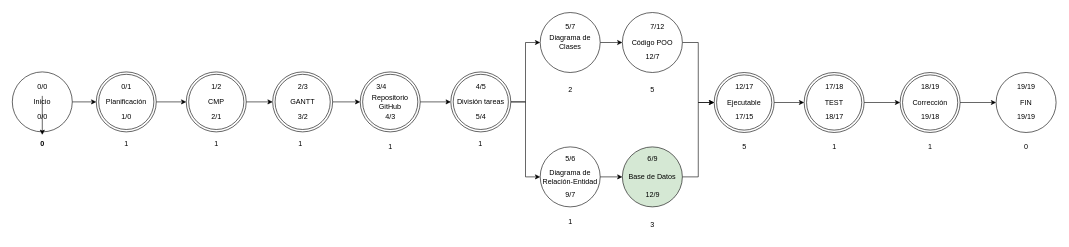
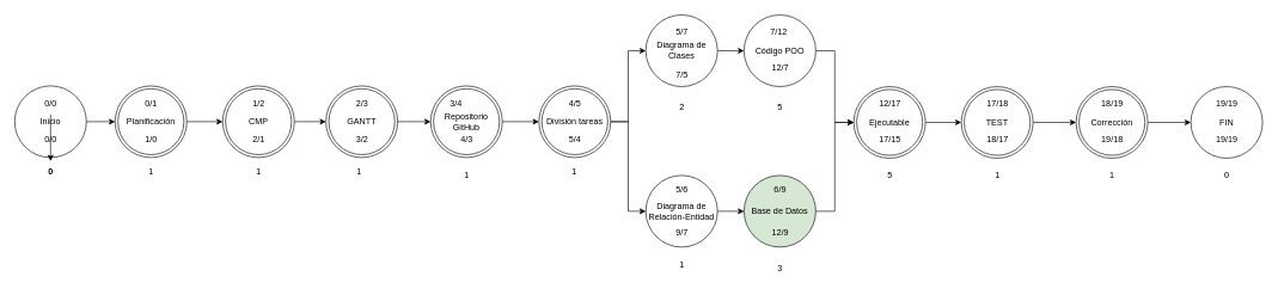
  <mxCell id="0" />
  <mxCell id="1" parent="0" />
  <mxCell id="2" style="edgeStyle=orthogonalEdgeStyle;rounded=0;orthogonalLoop=1;jettySize=auto;html=1;exitX=1;exitY=0.5;exitDx=0;exitDy=0;entryX=0;entryY=0.5;entryDx=0;entryDy=0;" edge="1" parent="1" source="3" target="5"><mxGeometry relative="1" as="geometry" /></mxCell>
  <mxCell id="3" value="Inicio" style="ellipse;whiteSpace=wrap;html=1;aspect=fixed;" vertex="1" parent="1"><mxGeometry x="20" y="119" width="100" height="100" as="geometry" /></mxCell>
  <mxCell id="4" style="edgeStyle=orthogonalEdgeStyle;rounded=0;orthogonalLoop=1;jettySize=auto;html=1;exitX=1;exitY=0.5;exitDx=0;exitDy=0;entryX=0;entryY=0.5;entryDx=0;entryDy=0;" edge="1" parent="1" source="5" target="7"><mxGeometry relative="1" as="geometry" /></mxCell>
  <mxCell id="5" value="Planificación" style="ellipse;shape=doubleEllipse;whiteSpace=wrap;html=1;aspect=fixed;" vertex="1" parent="1"><mxGeometry x="160" y="119" width="100" height="100" as="geometry" /></mxCell>
  <mxCell id="6" style="edgeStyle=orthogonalEdgeStyle;rounded=0;orthogonalLoop=1;jettySize=auto;html=1;exitX=1;exitY=0.5;exitDx=0;exitDy=0;entryX=0;entryY=0.5;entryDx=0;entryDy=0;" edge="1" parent="1" source="7" target="9"><mxGeometry relative="1" as="geometry" /></mxCell>
  <mxCell id="7" value="CMP" style="ellipse;shape=doubleEllipse;whiteSpace=wrap;html=1;aspect=fixed;" vertex="1" parent="1"><mxGeometry x="310" y="119" width="100" height="100" as="geometry" /></mxCell>
  <mxCell id="8" style="edgeStyle=orthogonalEdgeStyle;rounded=0;orthogonalLoop=1;jettySize=auto;html=1;exitX=1;exitY=0.5;exitDx=0;exitDy=0;" edge="1" parent="1" source="9" target="11"><mxGeometry relative="1" as="geometry" /></mxCell>
  <mxCell id="9" value="GANTT" style="ellipse;shape=doubleEllipse;whiteSpace=wrap;html=1;aspect=fixed;" vertex="1" parent="1"><mxGeometry x="454" y="119" width="100" height="100" as="geometry" /></mxCell>
  <mxCell id="10" style="edgeStyle=orthogonalEdgeStyle;rounded=0;orthogonalLoop=1;jettySize=auto;html=1;exitX=1;exitY=0.5;exitDx=0;exitDy=0;" edge="1" parent="1" source="11" target="29"><mxGeometry relative="1" as="geometry" /></mxCell>
  <mxCell id="11" value="Repositorio GitHub" style="ellipse;shape=doubleEllipse;whiteSpace=wrap;html=1;aspect=fixed;" vertex="1" parent="1"><mxGeometry x="600" y="119" width="100" height="100" as="geometry" /></mxCell>
  <mxCell id="12" style="edgeStyle=orthogonalEdgeStyle;rounded=0;orthogonalLoop=1;jettySize=auto;html=1;exitX=1;exitY=0.5;exitDx=0;exitDy=0;entryX=0;entryY=0.5;entryDx=0;entryDy=0;" edge="1" parent="1" source="13" target="19"><mxGeometry relative="1" as="geometry" /></mxCell>
  <mxCell id="13" value="Diagrama de Clases" style="ellipse;whiteSpace=wrap;html=1;aspect=fixed;" vertex="1" parent="1"><mxGeometry x="900" y="20" width="100" height="100" as="geometry" /></mxCell>
  <mxCell id="14" style="edgeStyle=orthogonalEdgeStyle;rounded=0;orthogonalLoop=1;jettySize=auto;html=1;exitX=1;exitY=0.5;exitDx=0;exitDy=0;entryX=0;entryY=0.5;entryDx=0;entryDy=0;" edge="1" parent="1" source="15" target="17"><mxGeometry relative="1" as="geometry" /></mxCell>
  <mxCell id="15" value="Diagrama de Relación-Entidad" style="ellipse;whiteSpace=wrap;html=1;aspect=fixed;" vertex="1" parent="1"><mxGeometry x="900" y="244" width="100" height="100" as="geometry" /></mxCell>
  <mxCell id="16" style="edgeStyle=orthogonalEdgeStyle;rounded=0;orthogonalLoop=1;jettySize=auto;html=1;exitX=1;exitY=0.5;exitDx=0;exitDy=0;entryX=0;entryY=0.5;entryDx=0;entryDy=0;" edge="1" parent="1" source="17" target="26"><mxGeometry relative="1" as="geometry" /></mxCell>
  <mxCell id="17" value="Base de Datos" style="ellipse;whiteSpace=wrap;html=1;aspect=fixed;fillColor=#d5e8d4;" vertex="1" parent="1"><mxGeometry x="1037" y="244" width="100" height="100" as="geometry" /></mxCell>
  <mxCell id="18" style="edgeStyle=orthogonalEdgeStyle;rounded=0;orthogonalLoop=1;jettySize=auto;html=1;exitX=1;exitY=0.5;exitDx=0;exitDy=0;" edge="1" parent="1" source="19" target="26"><mxGeometry relative="1" as="geometry" /></mxCell>
  <mxCell id="19" value="Código POO" style="ellipse;whiteSpace=wrap;html=1;aspect=fixed;" vertex="1" parent="1"><mxGeometry x="1037" y="20" width="100" height="100" as="geometry" /></mxCell>
  <mxCell id="20" value="FIN" style="ellipse;whiteSpace=wrap;html=1;aspect=fixed;" vertex="1" parent="1"><mxGeometry x="1660" y="120" width="100" height="100" as="geometry" /></mxCell>
  <mxCell id="21" style="edgeStyle=orthogonalEdgeStyle;rounded=0;orthogonalLoop=1;jettySize=auto;html=1;exitX=1;exitY=0.5;exitDx=0;exitDy=0;entryX=0;entryY=0.5;entryDx=0;entryDy=0;" edge="1" parent="1" source="22" target="24"><mxGeometry relative="1" as="geometry" /></mxCell>
  <mxCell id="22" value="TEST" style="ellipse;shape=doubleEllipse;whiteSpace=wrap;html=1;aspect=fixed;" vertex="1" parent="1"><mxGeometry x="1340" y="120" width="100" height="100" as="geometry" /></mxCell>
  <mxCell id="23" style="edgeStyle=orthogonalEdgeStyle;rounded=0;orthogonalLoop=1;jettySize=auto;html=1;exitX=1;exitY=0.5;exitDx=0;exitDy=0;entryX=0;entryY=0.5;entryDx=0;entryDy=0;" edge="1" parent="1" source="24" target="20"><mxGeometry relative="1" as="geometry" /></mxCell>
  <mxCell id="24" value="Corrección" style="ellipse;shape=doubleEllipse;whiteSpace=wrap;html=1;aspect=fixed;" vertex="1" parent="1"><mxGeometry x="1500" y="120" width="100" height="100" as="geometry" /></mxCell>
  <mxCell id="25" style="edgeStyle=orthogonalEdgeStyle;rounded=0;orthogonalLoop=1;jettySize=auto;html=1;exitX=1;exitY=0.5;exitDx=0;exitDy=0;entryX=0;entryY=0.5;entryDx=0;entryDy=0;" edge="1" parent="1" source="26" target="22"><mxGeometry relative="1" as="geometry" /></mxCell>
  <mxCell id="26" value="Ejecutable" style="ellipse;shape=doubleEllipse;whiteSpace=wrap;html=1;aspect=fixed;" vertex="1" parent="1"><mxGeometry x="1190" y="120" width="100" height="100" as="geometry" /></mxCell>
  <mxCell id="27" style="edgeStyle=orthogonalEdgeStyle;rounded=0;orthogonalLoop=1;jettySize=auto;html=1;exitX=1;exitY=0.5;exitDx=0;exitDy=0;entryX=0;entryY=0.5;entryDx=0;entryDy=0;" edge="1" parent="1" source="29" target="13"><mxGeometry relative="1" as="geometry" /></mxCell>
  <mxCell id="28" style="edgeStyle=orthogonalEdgeStyle;rounded=0;orthogonalLoop=1;jettySize=auto;html=1;exitX=1;exitY=0.5;exitDx=0;exitDy=0;entryX=0;entryY=0.5;entryDx=0;entryDy=0;" edge="1" parent="1" source="29" target="15"><mxGeometry relative="1" as="geometry" /></mxCell>
  <mxCell id="29" value="División tareas" style="ellipse;shape=doubleEllipse;whiteSpace=wrap;html=1;aspect=fixed;" vertex="1" parent="1"><mxGeometry x="751" y="119" width="100" height="100" as="geometry" /></mxCell>
  <mxCell id="30" value="" style="edgeStyle=orthogonalEdgeStyle;rounded=0;orthogonalLoop=1;jettySize=auto;html=1;" edge="1" parent="1" source="31" target="59"><mxGeometry relative="1" as="geometry" /></mxCell>
  <mxCell id="31" value="0/0" style="text;html=1;align=center;verticalAlign=middle;resizable=0;points=[];autosize=1;strokeColor=none;fillColor=none;" vertex="1" parent="1"><mxGeometry x="50" y="129" width="40" height="30" as="geometry" /></mxCell>
  <mxCell id="32" value="0/1" style="text;html=1;align=center;verticalAlign=middle;resizable=0;points=[];autosize=1;strokeColor=none;fillColor=none;" vertex="1" parent="1"><mxGeometry x="190" y="129" width="40" height="30" as="geometry" /></mxCell>
  <mxCell id="33" value="1/2" style="text;html=1;align=center;verticalAlign=middle;resizable=0;points=[];autosize=1;strokeColor=none;fillColor=none;" vertex="1" parent="1"><mxGeometry x="340" y="129" width="40" height="30" as="geometry" /></mxCell>
  <mxCell id="34" value="2/3" style="text;html=1;align=center;verticalAlign=middle;resizable=0;points=[];autosize=1;strokeColor=none;fillColor=none;" vertex="1" parent="1"><mxGeometry x="484" y="129" width="40" height="30" as="geometry" /></mxCell>
  <mxCell id="35" value="3/4" style="text;html=1;align=center;verticalAlign=middle;resizable=0;points=[];autosize=1;strokeColor=none;fillColor=none;" vertex="1" parent="1"><mxGeometry x="615" y="129" width="40" height="30" as="geometry" /></mxCell>
  <mxCell id="36" value="4/5" style="text;html=1;align=center;verticalAlign=middle;resizable=0;points=[];autosize=1;strokeColor=none;fillColor=none;" vertex="1" parent="1"><mxGeometry x="781" y="129" width="40" height="30" as="geometry" /></mxCell>
  <mxCell id="37" value="5/7" style="text;html=1;align=center;verticalAlign=middle;resizable=0;points=[];autosize=1;strokeColor=none;fillColor=none;" vertex="1" parent="1"><mxGeometry x="930" y="29" width="40" height="30" as="geometry" /></mxCell>
  <mxCell id="38" value="5/6" style="text;html=1;align=center;verticalAlign=middle;resizable=0;points=[];autosize=1;strokeColor=none;fillColor=none;" vertex="1" parent="1"><mxGeometry x="930" y="249" width="40" height="30" as="geometry" /></mxCell>
- <mxCell id="39" value="7/12" style="text;html=1;align=center;verticalAlign=middle;resizable=0;points=[];autosize=1;strokeColor=none;fillColor=none;" vertex="1" parent="1"><mxGeometry x="1070" y="29" width="50" height="30" as="geometry" /></mxCell>
+ <mxCell id="39" value="7/12" style="text;html=1;align=center;verticalAlign=middle;resizable=0;points=[];autosize=1;strokeColor=none;fillColor=none;" vertex="1" parent="1"><mxGeometry x="1060" y="29" width="50" height="30" as="geometry" /></mxCell>
  <mxCell id="40" value="6/9" style="text;html=1;align=center;verticalAlign=middle;resizable=0;points=[];autosize=1;strokeColor=none;fillColor=none;" vertex="1" parent="1"><mxGeometry x="1067" y="249" width="40" height="30" as="geometry" /></mxCell>
  <mxCell id="41" value="12/17" style="text;html=1;align=center;verticalAlign=middle;resizable=0;points=[];autosize=1;strokeColor=none;fillColor=none;" vertex="1" parent="1"><mxGeometry x="1215" y="129" width="50" height="30" as="geometry" /></mxCell>
  <mxCell id="42" value="17/18" style="text;html=1;align=center;verticalAlign=middle;resizable=0;points=[];autosize=1;strokeColor=none;fillColor=none;" vertex="1" parent="1"><mxGeometry x="1365" y="129" width="50" height="30" as="geometry" /></mxCell>
  <mxCell id="43" value="18/19" style="text;html=1;align=center;verticalAlign=middle;resizable=0;points=[];autosize=1;strokeColor=none;fillColor=none;" vertex="1" parent="1"><mxGeometry x="1525" y="129" width="50" height="30" as="geometry" /></mxCell>
  <mxCell id="44" value="19/19" style="text;html=1;align=center;verticalAlign=middle;resizable=0;points=[];autosize=1;strokeColor=none;fillColor=none;" vertex="1" parent="1"><mxGeometry x="1685" y="129" width="50" height="30" as="geometry" /></mxCell>
  <mxCell id="45" value="19/19" style="text;html=1;align=center;verticalAlign=middle;resizable=0;points=[];autosize=1;strokeColor=none;fillColor=none;" vertex="1" parent="1"><mxGeometry x="1685" y="179" width="50" height="30" as="geometry" /></mxCell>
  <mxCell id="46" value="19/18" style="text;html=1;align=center;verticalAlign=middle;resizable=0;points=[];autosize=1;strokeColor=none;fillColor=none;" vertex="1" parent="1"><mxGeometry x="1525" y="179" width="50" height="30" as="geometry" /></mxCell>
  <mxCell id="47" value="18/17" style="text;html=1;align=center;verticalAlign=middle;resizable=0;points=[];autosize=1;strokeColor=none;fillColor=none;" vertex="1" parent="1"><mxGeometry x="1365" y="179" width="50" height="30" as="geometry" /></mxCell>
  <mxCell id="48" value="17/15" style="text;html=1;align=center;verticalAlign=middle;resizable=0;points=[];autosize=1;strokeColor=none;fillColor=none;" vertex="1" parent="1"><mxGeometry x="1215" y="179" width="50" height="30" as="geometry" /></mxCell>
  <mxCell id="49" value="12/7" style="text;html=1;align=center;verticalAlign=middle;resizable=0;points=[];autosize=1;strokeColor=none;fillColor=none;" vertex="1" parent="1"><mxGeometry x="1062" y="79" width="50" height="30" as="geometry" /></mxCell>
  <mxCell id="50" value="12/9" style="text;html=1;align=center;verticalAlign=middle;resizable=0;points=[];autosize=1;strokeColor=none;fillColor=none;" vertex="1" parent="1"><mxGeometry x="1062" y="309" width="50" height="30" as="geometry" /></mxCell>
+ <mxCell id="51" value="7/5" style="text;html=1;align=center;verticalAlign=middle;resizable=0;points=[];autosize=1;strokeColor=none;fillColor=none;" vertex="1" parent="1"><mxGeometry x="930" y="89" width="40" height="30" as="geometry" /></mxCell>
  <mxCell id="52" value="9/7" style="text;html=1;align=center;verticalAlign=middle;resizable=0;points=[];autosize=1;strokeColor=none;fillColor=none;" vertex="1" parent="1"><mxGeometry x="930" y="309" width="40" height="30" as="geometry" /></mxCell>
  <mxCell id="53" value="5/4" style="text;html=1;align=center;verticalAlign=middle;resizable=0;points=[];autosize=1;strokeColor=none;fillColor=none;" vertex="1" parent="1"><mxGeometry x="781" y="179" width="40" height="30" as="geometry" /></mxCell>
  <mxCell id="54" value="4/3" style="text;html=1;align=center;verticalAlign=middle;resizable=0;points=[];autosize=1;strokeColor=none;fillColor=none;" vertex="1" parent="1"><mxGeometry x="630" y="179" width="40" height="30" as="geometry" /></mxCell>
  <mxCell id="55" value="3/2" style="text;html=1;align=center;verticalAlign=middle;resizable=0;points=[];autosize=1;strokeColor=none;fillColor=none;" vertex="1" parent="1"><mxGeometry x="484" y="179" width="40" height="30" as="geometry" /></mxCell>
  <mxCell id="56" value="2/1" style="text;html=1;align=center;verticalAlign=middle;resizable=0;points=[];autosize=1;strokeColor=none;fillColor=none;" vertex="1" parent="1"><mxGeometry x="340" y="179" width="40" height="30" as="geometry" /></mxCell>
  <mxCell id="57" value="1/0" style="text;html=1;align=center;verticalAlign=middle;resizable=0;points=[];autosize=1;strokeColor=none;fillColor=none;" vertex="1" parent="1"><mxGeometry x="190" y="179" width="40" height="30" as="geometry" /></mxCell>
  <mxCell id="58" value="0/0" style="text;html=1;align=center;verticalAlign=middle;resizable=0;points=[];autosize=1;strokeColor=none;fillColor=none;" vertex="1" parent="1"><mxGeometry x="50" y="179" width="40" height="30" as="geometry" /></mxCell>
  <mxCell id="59" value="&lt;b&gt;0&lt;/b&gt;" style="text;html=1;align=center;verticalAlign=middle;resizable=0;points=[];autosize=1;strokeColor=none;fillColor=none;" vertex="1" parent="1"><mxGeometry x="55" y="224" width="30" height="30" as="geometry" /></mxCell>
  <mxCell id="60" value="1" style="text;html=1;align=center;verticalAlign=middle;resizable=0;points=[];autosize=1;strokeColor=none;fillColor=none;" vertex="1" parent="1"><mxGeometry x="195" y="224" width="30" height="30" as="geometry" /></mxCell>
  <mxCell id="61" value="1" style="text;html=1;align=center;verticalAlign=middle;resizable=0;points=[];autosize=1;strokeColor=none;fillColor=none;" vertex="1" parent="1"><mxGeometry x="345" y="224" width="30" height="30" as="geometry" /></mxCell>
  <mxCell id="62" value="1" style="text;html=1;align=center;verticalAlign=middle;resizable=0;points=[];autosize=1;strokeColor=none;fillColor=none;" vertex="1" parent="1"><mxGeometry x="485" y="224" width="30" height="30" as="geometry" /></mxCell>
  <mxCell id="63" value="1" style="text;html=1;align=center;verticalAlign=middle;resizable=0;points=[];autosize=1;strokeColor=none;fillColor=none;" vertex="1" parent="1"><mxGeometry x="635" y="229" width="30" height="30" as="geometry" /></mxCell>
  <mxCell id="64" value="1" style="text;html=1;align=center;verticalAlign=middle;resizable=0;points=[];autosize=1;strokeColor=none;fillColor=none;" vertex="1" parent="1"><mxGeometry x="785" y="224" width="30" height="30" as="geometry" /></mxCell>
  <mxCell id="65" value="2" style="text;html=1;align=center;verticalAlign=middle;resizable=0;points=[];autosize=1;strokeColor=none;fillColor=none;" vertex="1" parent="1"><mxGeometry x="935" y="134" width="30" height="30" as="geometry" /></mxCell>
  <mxCell id="66" value="5" style="text;html=1;align=center;verticalAlign=middle;resizable=0;points=[];autosize=1;strokeColor=none;fillColor=none;" vertex="1" parent="1"><mxGeometry x="1072" y="134" width="30" height="30" as="geometry" /></mxCell>
  <mxCell id="67" value="3" style="text;html=1;align=center;verticalAlign=middle;resizable=0;points=[];autosize=1;strokeColor=none;fillColor=none;" vertex="1" parent="1"><mxGeometry x="1072" y="359" width="30" height="30" as="geometry" /></mxCell>
  <mxCell id="68" value="1" style="text;html=1;align=center;verticalAlign=middle;resizable=0;points=[];autosize=1;strokeColor=none;fillColor=none;" vertex="1" parent="1"><mxGeometry x="935" y="354" width="30" height="30" as="geometry" /></mxCell>
  <mxCell id="69" value="5" style="text;html=1;align=center;verticalAlign=middle;resizable=0;points=[];autosize=1;strokeColor=none;fillColor=none;" vertex="1" parent="1"><mxGeometry x="1225" y="229" width="30" height="30" as="geometry" /></mxCell>
  <mxCell id="70" value="1" style="text;html=1;align=center;verticalAlign=middle;resizable=0;points=[];autosize=1;strokeColor=none;fillColor=none;" vertex="1" parent="1"><mxGeometry x="1375" y="229" width="30" height="30" as="geometry" /></mxCell>
  <mxCell id="71" value="1" style="text;html=1;align=center;verticalAlign=middle;resizable=0;points=[];autosize=1;strokeColor=none;fillColor=none;" vertex="1" parent="1"><mxGeometry x="1535" y="229" width="30" height="30" as="geometry" /></mxCell>
  <mxCell id="72" value="0" style="text;html=1;align=center;verticalAlign=middle;resizable=0;points=[];autosize=1;strokeColor=none;fillColor=none;" vertex="1" parent="1"><mxGeometry x="1695" y="229" width="30" height="30" as="geometry" /></mxCell>
